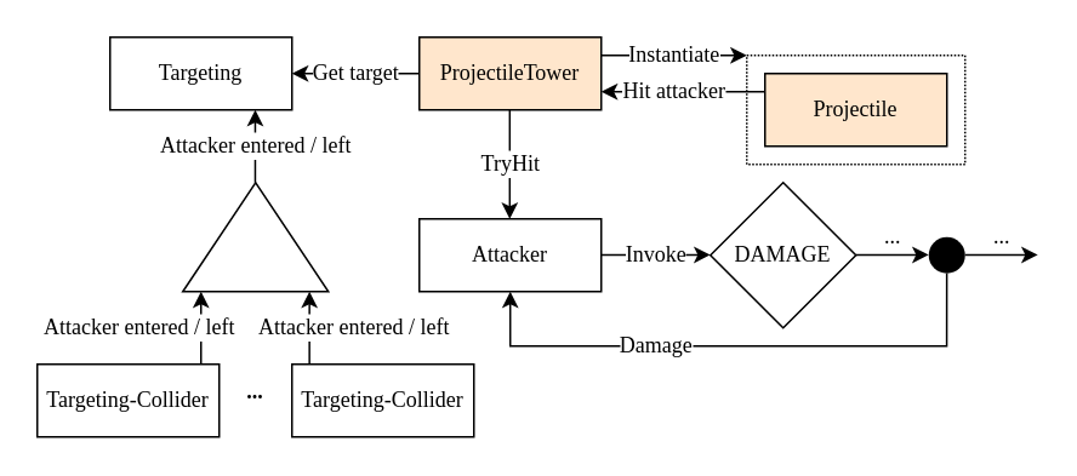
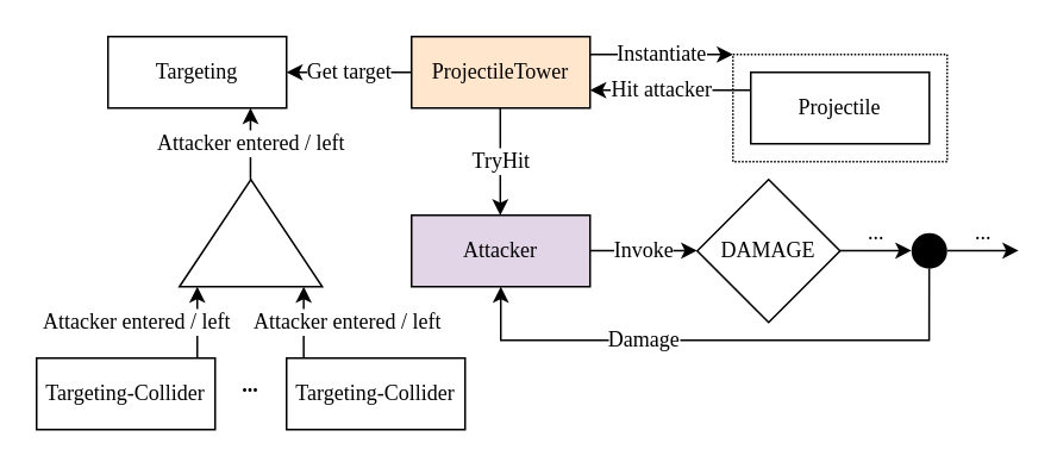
  <mxCell id="0" />
  <mxCell id="1" parent="0" />
  <mxCell id="2" value="Targeting" style="rounded=0;whiteSpace=wrap;html=1;fontFamily=&quot;Latin Modern Mono 12&quot;;" vertex="1" parent="1"><mxGeometry x="60" y="20" width="100" height="40" as="geometry" /></mxCell>
  <mxCell id="3" value="" style="triangle;whiteSpace=wrap;html=1;rotation=-90;" vertex="1" parent="1"><mxGeometry x="110" y="90" width="60" height="80" as="geometry" /></mxCell>
  <mxCell id="4" value="Attacker entered / left" style="endArrow=classic;html=1;rounded=0;fontFamily=&quot;Latin Modern Regular 12&quot;;fontSize=12;" edge="1" parent="1"><mxGeometry width="50" height="50" relative="1" as="geometry"><mxPoint x="139.8" y="100" as="sourcePoint" /><mxPoint x="139.8" y="60" as="targetPoint" /></mxGeometry></mxCell>
  <mxCell id="5" value="Targeting-Collider" style="rounded=0;whiteSpace=wrap;html=1;fontFamily=&quot;Latin Modern Mono 12&quot;;" vertex="1" parent="1"><mxGeometry x="20" y="200" width="100" height="40" as="geometry" /></mxCell>
  <mxCell id="6" value="Targeting-Collider" style="rounded=0;whiteSpace=wrap;html=1;fontFamily=&quot;Latin Modern Mono 12&quot;;" vertex="1" parent="1"><mxGeometry x="160" y="200" width="100" height="40" as="geometry" /></mxCell>
  <mxCell id="7" value="..." style="text;html=1;align=center;verticalAlign=middle;whiteSpace=wrap;rounded=0;fontFamily=&quot;Latin Modern Mono 12&quot;;fontStyle=1" vertex="1" parent="1"><mxGeometry x="120" y="200" width="40" height="30" as="geometry" /></mxCell>
  <mxCell id="8" value="Attacker entered / left" style="endArrow=classic;html=1;rounded=0;fontFamily=&quot;Latin Modern Regular 12&quot;;fontSize=12;align=right;" edge="1" parent="1"><mxGeometry y="-20" width="50" height="50" relative="1" as="geometry"><mxPoint x="110" y="200" as="sourcePoint" /><mxPoint x="110" y="160" as="targetPoint" /><mxPoint as="offset" /></mxGeometry></mxCell>
  <mxCell id="9" value="Attacker entered / left" style="endArrow=classic;html=1;rounded=0;fontFamily=&quot;Latin Modern Regular 12&quot;;fontSize=12;align=left;" edge="1" parent="1"><mxGeometry y="30" width="50" height="50" relative="1" as="geometry"><mxPoint x="169.6" y="200" as="sourcePoint" /><mxPoint x="169.6" y="160" as="targetPoint" /><mxPoint as="offset" /></mxGeometry></mxCell>
  <mxCell id="10" value="ProjectileTower" style="rounded=0;whiteSpace=wrap;html=1;fontFamily=&quot;Latin Modern Mono 12&quot;;fillColor=#ffe6cc;" vertex="1" parent="1"><mxGeometry x="230" y="20" width="100" height="40" as="geometry" /></mxCell>
  <mxCell id="11" value="Get target" style="endArrow=classic;html=1;rounded=0;fontSize=12;fontFamily=&quot;Latin Modern Regular 12&quot;;" edge="1" parent="1"><mxGeometry width="50" height="50" relative="1" as="geometry"><mxPoint x="230" y="40" as="sourcePoint" /><mxPoint x="160" y="40" as="targetPoint" /></mxGeometry></mxCell>
- <mxCell id="12" value="Projectile" style="rounded=0;whiteSpace=wrap;html=1;fontFamily=&quot;Latin Modern Mono 12&quot;;fillColor=#ffe6cc;" vertex="1" parent="1"><mxGeometry x="420" y="40" width="100" height="40" as="geometry" /></mxCell>
+ <mxCell id="12" value="Projectile" style="rounded=0;whiteSpace=wrap;html=1;fontFamily=&quot;Latin Modern Mono 12&quot;;" vertex="1" parent="1"><mxGeometry x="420" y="40" width="100" height="40" as="geometry" /></mxCell>
  <mxCell id="13" value="Instantiate" style="endArrow=classic;html=1;rounded=0;fontFamily=&quot;Latin Modern Regular 12&quot;;fontSize=12;entryX=0;entryY=0;entryDx=0;entryDy=0;" edge="1" parent="1" target="16"><mxGeometry width="50" height="50" relative="1" as="geometry"><mxPoint x="330" y="30" as="sourcePoint" /><mxPoint x="400" y="30" as="targetPoint" /></mxGeometry></mxCell>
- <mxCell id="14" value="Attacker" style="rounded=0;whiteSpace=wrap;html=1;fontFamily=&quot;Latin Modern Mono 12&quot;;" vertex="1" parent="1"><mxGeometry x="230" y="120" width="100" height="40" as="geometry" /></mxCell>
+ <mxCell id="14" value="Attacker" style="rounded=0;whiteSpace=wrap;html=1;fontFamily=&quot;Latin Modern Mono 12&quot;;fillColor=#e1d5e7;" vertex="1" parent="1"><mxGeometry x="230" y="120" width="100" height="40" as="geometry" /></mxCell>
  <mxCell id="15" value="Hit attacker" style="endArrow=classic;html=1;rounded=0;fontFamily=&quot;Latin Modern Regular 12&quot;;fontSize=12;" edge="1" parent="1"><mxGeometry x="0.111" width="50" height="50" relative="1" as="geometry"><mxPoint x="420" y="50" as="sourcePoint" /><mxPoint x="330" y="50" as="targetPoint" /><mxPoint as="offset" /></mxGeometry></mxCell>
  <mxCell id="16" value="" style="rounded=0;whiteSpace=wrap;html=1;fillColor=none;dashed=1;dashPattern=1 1;" vertex="1" parent="1"><mxGeometry x="410" y="30" width="120" height="60" as="geometry" /></mxCell>
  <mxCell id="17" value="DAMAGE" style="rhombus;whiteSpace=wrap;html=1;fontFamily=&quot;Latin Modern Mono 12&quot;;" vertex="1" parent="1"><mxGeometry x="390" y="100" width="80" height="80" as="geometry" /></mxCell>
  <mxCell id="18" value="Invoke" style="endArrow=classic;html=1;rounded=0;fontFamily=&quot;Latin Modern Regular 12&quot;;fontSize=12;" edge="1" parent="1"><mxGeometry width="50" height="50" relative="1" as="geometry"><mxPoint x="330" y="139.8" as="sourcePoint" /><mxPoint x="390" y="139.8" as="targetPoint" /></mxGeometry></mxCell>
  <mxCell id="19" value="..." style="endArrow=classic;html=1;rounded=0;fontFamily=&quot;Latin Modern Mono 12&quot;;fontSize=12;" edge="1" parent="1"><mxGeometry y="10" width="50" height="50" relative="1" as="geometry"><mxPoint x="470" y="139.8" as="sourcePoint" /><mxPoint x="510" y="139.8" as="targetPoint" /><mxPoint as="offset" /></mxGeometry></mxCell>
  <mxCell id="20" value="..." style="endArrow=classic;html=1;rounded=0;fontFamily=&quot;Latin Modern Mono 12&quot;;fontSize=12;" edge="1" parent="1"><mxGeometry y="10" width="50" height="50" relative="1" as="geometry"><mxPoint x="530" y="139.8" as="sourcePoint" /><mxPoint x="570" y="139.8" as="targetPoint" /><mxPoint as="offset" /></mxGeometry></mxCell>
  <mxCell id="21" value="Damage" style="edgeStyle=orthogonalEdgeStyle;rounded=0;orthogonalLoop=1;jettySize=auto;html=1;fontFamily=&quot;Latin Modern Regular 12&quot;;fontSize=12;" edge="1" parent="1"><mxGeometry x="0.29" relative="1" as="geometry"><mxPoint x="519.94" y="150" as="sourcePoint" /><mxPoint x="279.97" y="160" as="targetPoint" /><Array as="points"><mxPoint x="519.97" y="190" /><mxPoint x="279.97" y="190" /></Array><mxPoint as="offset" /></mxGeometry></mxCell>
  <mxCell id="22" value="" style="ellipse;whiteSpace=wrap;html=1;fillColor=#000000;strokeColor=none;" vertex="1" parent="1"><mxGeometry x="510" y="130" width="20" height="20" as="geometry" /></mxCell>
  <mxCell id="23" value="TryHit" style="endArrow=classic;html=1;rounded=0;fontFamily=&quot;Latin Modern Mono 12&quot;;fontSize=12;" edge="1" parent="1"><mxGeometry width="50" height="50" relative="1" as="geometry"><mxPoint x="279.71" y="60" as="sourcePoint" /><mxPoint x="279.71" y="120" as="targetPoint" /></mxGeometry></mxCell>
